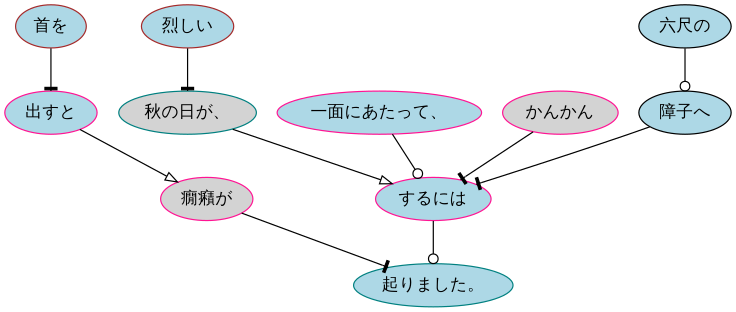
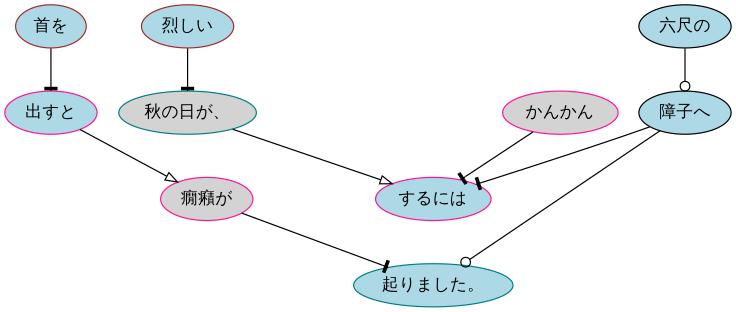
  digraph {
    fontname="Noto Sans"
    node [color=deeppink fillcolor=lightblue fontname="Noto Sans" style=filled]
    edge [arrowhead=tee fontname="Noto Sans"]
    n1 [color=brown label="首を"]
    n2 [label="出すと"]
    n3 [fillcolor=lightgrey label="癇癪が"]
    n4 [color=teal label="起りました。"]
    n5 [color=brown label="烈しい"]
    n6 [color=teal fillcolor=lightgrey label="秋の日が、"]
    n7 [label="するには"]
    n8 [color=black label="六尺の"]
    n9 [color=black label="障子へ"]
-   n10 [label="一面にあたって、"]
    n11 [fillcolor=lightgrey label="かんかん"]
    n1 -> n2
    n2 -> n3 [arrowhead=onormal]
    n3 -> n4
    n5 -> n6
    n6 -> n7 [arrowhead=onormal]
-   n7 -> n4 [arrowhead=odot]
+   n9 -> n4 [arrowhead=odot]
    n8 -> n9 [arrowhead=odot]
    n9 -> n7
-   n10 -> n7 [arrowhead=odot]
    n11 -> n7
  }
